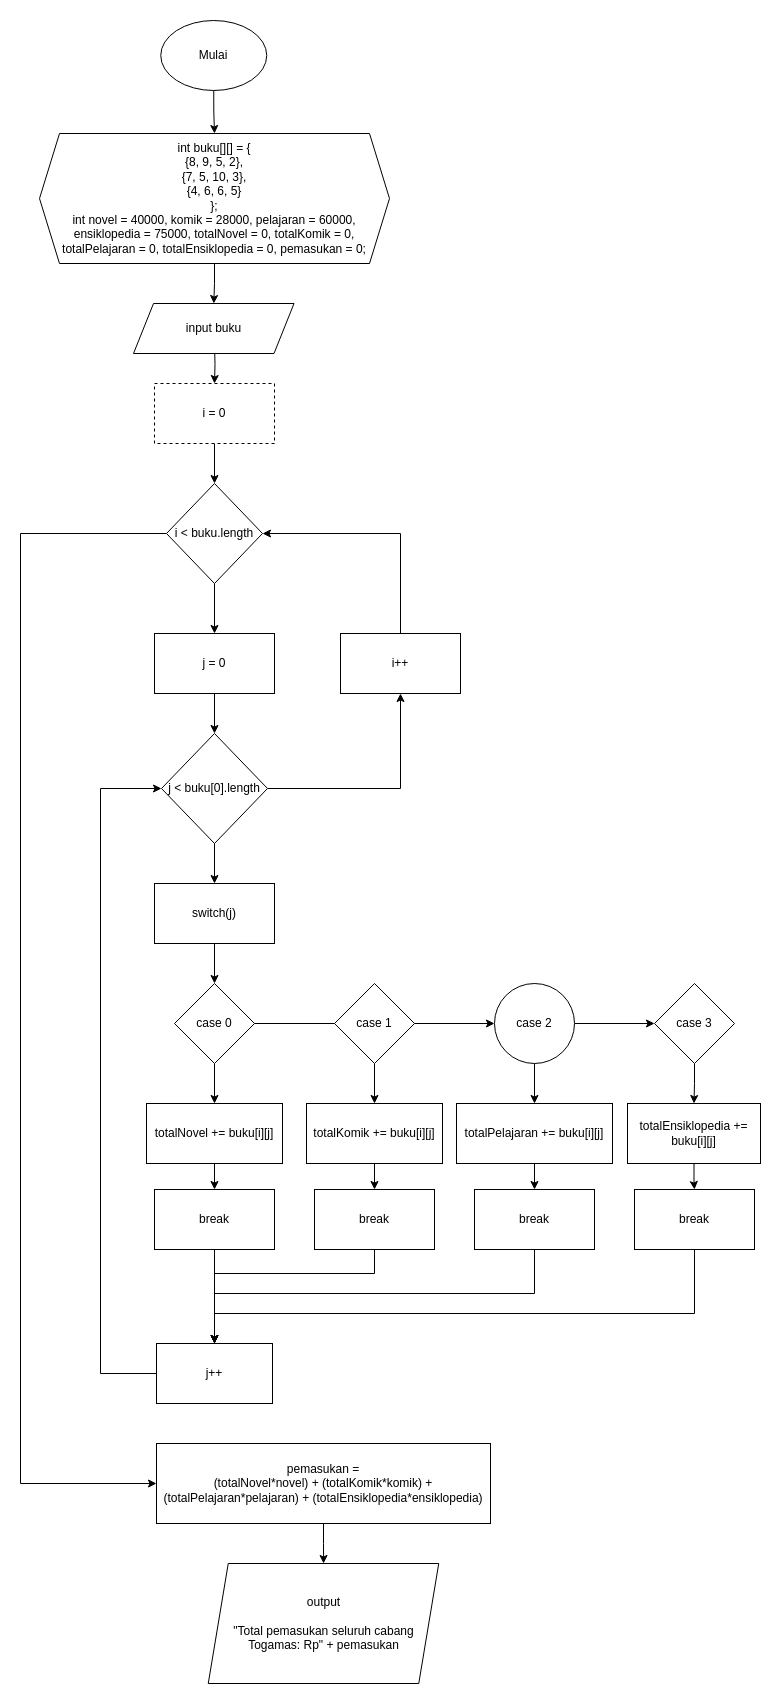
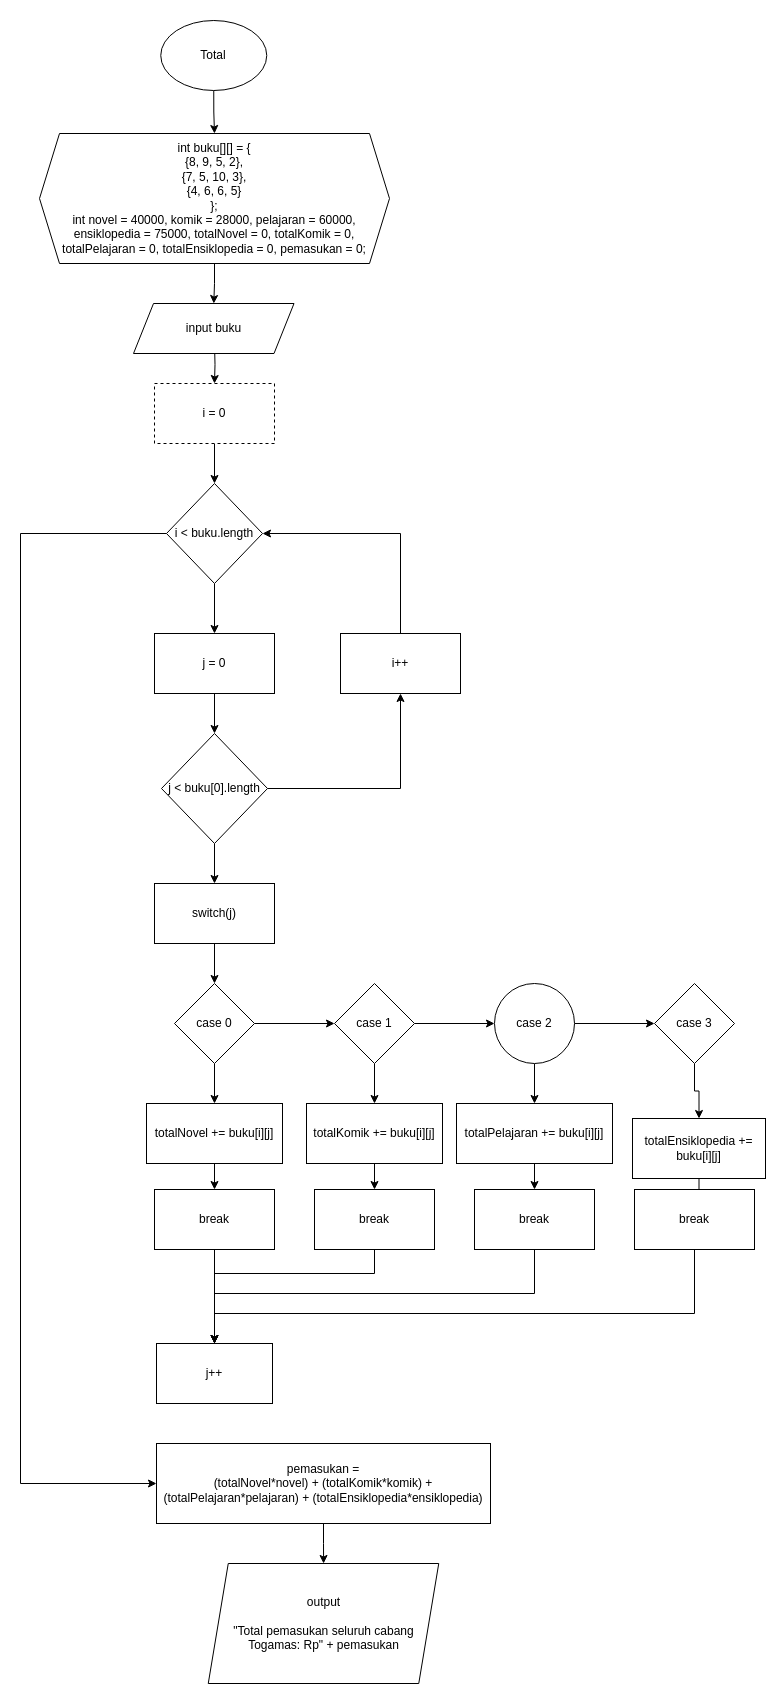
  <mxCell id="0" />
  <mxCell id="1" parent="0" />
  <mxCell id="2" value="" style="edgeStyle=orthogonalEdgeStyle;rounded=0;orthogonalLoop=1;jettySize=auto;html=1;" edge="1" parent="1" source="3" target="52"><mxGeometry relative="1" as="geometry" /></mxCell>
- <mxCell id="3" value="Mulai" style="ellipse;whiteSpace=wrap;html=1;" vertex="1" parent="1"><mxGeometry x="160.25" y="20" width="106" height="70" as="geometry" /></mxCell>
+ <mxCell id="3" value="Total" style="ellipse;whiteSpace=wrap;html=1;" vertex="1" parent="1"><mxGeometry x="160.25" y="20" width="106" height="70" as="geometry" /></mxCell>
  <mxCell id="4" value="" style="edgeStyle=orthogonalEdgeStyle;rounded=0;orthogonalLoop=1;jettySize=auto;html=1;" edge="1" parent="1" target="6"><mxGeometry relative="1" as="geometry"><mxPoint x="214" y="343" as="sourcePoint" /></mxGeometry></mxCell>
  <mxCell id="5" value="" style="edgeStyle=orthogonalEdgeStyle;rounded=0;orthogonalLoop=1;jettySize=auto;html=1;" edge="1" parent="1" source="6" target="9"><mxGeometry relative="1" as="geometry" /></mxCell>
  <mxCell id="6" value="i = 0" style="whiteSpace=wrap;html=1;dashed=1;" vertex="1" parent="1"><mxGeometry x="154" y="383" width="120" height="60" as="geometry" /></mxCell>
  <mxCell id="7" value="" style="edgeStyle=orthogonalEdgeStyle;rounded=0;orthogonalLoop=1;jettySize=auto;html=1;" edge="1" parent="1" source="9" target="11"><mxGeometry relative="1" as="geometry" /></mxCell>
  <mxCell id="8" value="" style="edgeStyle=orthogonalEdgeStyle;rounded=0;orthogonalLoop=1;jettySize=auto;html=1;" edge="1" parent="1" source="9" target="49"><mxGeometry relative="1" as="geometry"><Array as="points"><mxPoint x="20" y="533" /><mxPoint x="20" y="1483" /></Array></mxGeometry></mxCell>
  <mxCell id="9" value="i &amp;lt; buku.length" style="rhombus;whiteSpace=wrap;html=1;" vertex="1" parent="1"><mxGeometry x="166" y="483" width="96" height="100" as="geometry" /></mxCell>
  <mxCell id="10" value="" style="edgeStyle=orthogonalEdgeStyle;rounded=0;orthogonalLoop=1;jettySize=auto;html=1;" edge="1" parent="1" source="11" target="14"><mxGeometry relative="1" as="geometry" /></mxCell>
  <mxCell id="11" value="j = 0" style="whiteSpace=wrap;html=1;" vertex="1" parent="1"><mxGeometry x="154" y="633" width="120" height="60" as="geometry" /></mxCell>
  <mxCell id="12" value="" style="edgeStyle=orthogonalEdgeStyle;rounded=0;orthogonalLoop=1;jettySize=auto;html=1;" edge="1" parent="1" source="14" target="16"><mxGeometry relative="1" as="geometry" /></mxCell>
  <mxCell id="13" value="" style="edgeStyle=orthogonalEdgeStyle;rounded=0;orthogonalLoop=1;jettySize=auto;html=1;" edge="1" parent="1" source="14" target="47"><mxGeometry relative="1" as="geometry" /></mxCell>
  <mxCell id="14" value="j &amp;lt; buku[0].length" style="rhombus;whiteSpace=wrap;html=1;" vertex="1" parent="1"><mxGeometry x="161" y="733" width="106" height="110" as="geometry" /></mxCell>
  <mxCell id="15" value="" style="edgeStyle=orthogonalEdgeStyle;rounded=0;orthogonalLoop=1;jettySize=auto;html=1;" edge="1" parent="1" source="16" target="19"><mxGeometry relative="1" as="geometry" /></mxCell>
  <mxCell id="16" value="switch(j)" style="whiteSpace=wrap;html=1;" vertex="1" parent="1"><mxGeometry x="154" y="883" width="120" height="60" as="geometry" /></mxCell>
- <mxCell id="17" value="" style="edgeStyle=orthogonalEdgeStyle;rounded=0;orthogonalLoop=1;jettySize=auto;html=1;endArrow=none;" edge="1" parent="1" source="19" target="22"><mxGeometry relative="1" as="geometry" /></mxCell>
+ <mxCell id="17" value="" style="edgeStyle=orthogonalEdgeStyle;rounded=0;orthogonalLoop=1;jettySize=auto;html=1;" edge="1" parent="1" source="19" target="22"><mxGeometry relative="1" as="geometry" /></mxCell>
  <mxCell id="18" value="" style="edgeStyle=orthogonalEdgeStyle;rounded=0;orthogonalLoop=1;jettySize=auto;html=1;" edge="1" parent="1" source="19" target="29"><mxGeometry relative="1" as="geometry" /></mxCell>
  <mxCell id="19" value="case 0" style="rhombus;whiteSpace=wrap;html=1;" vertex="1" parent="1"><mxGeometry x="174" y="983" width="80" height="80" as="geometry" /></mxCell>
  <mxCell id="20" value="" style="edgeStyle=orthogonalEdgeStyle;rounded=0;orthogonalLoop=1;jettySize=auto;html=1;" edge="1" parent="1" source="22" target="25"><mxGeometry relative="1" as="geometry" /></mxCell>
  <mxCell id="21" value="" style="edgeStyle=orthogonalEdgeStyle;rounded=0;orthogonalLoop=1;jettySize=auto;html=1;" edge="1" parent="1" source="22" target="31"><mxGeometry relative="1" as="geometry" /></mxCell>
  <mxCell id="22" value="case 1" style="rhombus;whiteSpace=wrap;html=1;" vertex="1" parent="1"><mxGeometry x="334" y="983" width="80" height="80" as="geometry" /></mxCell>
  <mxCell id="23" value="" style="edgeStyle=orthogonalEdgeStyle;rounded=0;orthogonalLoop=1;jettySize=auto;html=1;" edge="1" parent="1" source="25" target="27"><mxGeometry relative="1" as="geometry" /></mxCell>
  <mxCell id="24" value="" style="edgeStyle=orthogonalEdgeStyle;rounded=0;orthogonalLoop=1;jettySize=auto;html=1;" edge="1" parent="1" source="25" target="33"><mxGeometry relative="1" as="geometry" /></mxCell>
  <mxCell id="25" value="case 2" style="ellipse;whiteSpace=wrap;html=1;" vertex="1" parent="1"><mxGeometry x="494" y="983" width="80" height="80" as="geometry" /></mxCell>
  <mxCell id="26" value="" style="edgeStyle=orthogonalEdgeStyle;rounded=0;orthogonalLoop=1;jettySize=auto;html=1;" edge="1" parent="1" source="27" target="35"><mxGeometry relative="1" as="geometry" /></mxCell>
  <mxCell id="27" value="case 3" style="rhombus;whiteSpace=wrap;html=1;" vertex="1" parent="1"><mxGeometry x="654" y="983" width="80" height="80" as="geometry" /></mxCell>
  <mxCell id="28" value="" style="edgeStyle=orthogonalEdgeStyle;rounded=0;orthogonalLoop=1;jettySize=auto;html=1;" edge="1" parent="1" source="29" target="37"><mxGeometry relative="1" as="geometry" /></mxCell>
  <mxCell id="29" value="totalNovel += buku[i][j]" style="whiteSpace=wrap;html=1;" vertex="1" parent="1"><mxGeometry x="146" y="1103" width="136" height="60" as="geometry" /></mxCell>
  <mxCell id="30" value="" style="edgeStyle=orthogonalEdgeStyle;rounded=0;orthogonalLoop=1;jettySize=auto;html=1;" edge="1" parent="1" source="31" target="39"><mxGeometry relative="1" as="geometry" /></mxCell>
  <mxCell id="31" value="totalKomik += buku[i][j]" style="whiteSpace=wrap;html=1;" vertex="1" parent="1"><mxGeometry x="306" y="1103" width="136" height="60" as="geometry" /></mxCell>
  <mxCell id="32" value="" style="edgeStyle=orthogonalEdgeStyle;rounded=0;orthogonalLoop=1;jettySize=auto;html=1;" edge="1" parent="1" source="33" target="41"><mxGeometry relative="1" as="geometry" /></mxCell>
  <mxCell id="33" value="totalPelajaran += buku[i][j]" style="whiteSpace=wrap;html=1;" vertex="1" parent="1"><mxGeometry x="456" y="1103" width="156" height="60" as="geometry" /></mxCell>
  <mxCell id="34" value="" style="edgeStyle=orthogonalEdgeStyle;rounded=0;orthogonalLoop=1;jettySize=auto;html=1;" edge="1" parent="1" source="35" target="43"><mxGeometry relative="1" as="geometry" /></mxCell>
- <mxCell id="35" value="totalEnsiklopedia += buku[i][j]" style="whiteSpace=wrap;html=1;" vertex="1" parent="1"><mxGeometry x="627" y="1103" width="133" height="60" as="geometry" /></mxCell>
+ <mxCell id="35" value="totalEnsiklopedia += buku[i][j]" style="whiteSpace=wrap;html=1;" vertex="1" parent="1"><mxGeometry x="632" y="1118" width="133" height="60" as="geometry" /></mxCell>
  <mxCell id="36" style="edgeStyle=orthogonalEdgeStyle;rounded=0;orthogonalLoop=1;jettySize=auto;html=1;exitX=0.5;exitY=1;exitDx=0;exitDy=0;entryX=0.5;entryY=0;entryDx=0;entryDy=0;" edge="1" parent="1" source="37" target="45"><mxGeometry relative="1" as="geometry" /></mxCell>
  <mxCell id="37" value="break" style="whiteSpace=wrap;html=1;" vertex="1" parent="1"><mxGeometry x="154" y="1189" width="120" height="60" as="geometry" /></mxCell>
  <mxCell id="38" style="edgeStyle=orthogonalEdgeStyle;rounded=0;orthogonalLoop=1;jettySize=auto;html=1;exitX=0.5;exitY=1;exitDx=0;exitDy=0;" edge="1" parent="1" source="39" target="45"><mxGeometry relative="1" as="geometry"><Array as="points"><mxPoint x="374" y="1273" /><mxPoint x="214" y="1273" /></Array></mxGeometry></mxCell>
  <mxCell id="39" value="break" style="whiteSpace=wrap;html=1;" vertex="1" parent="1"><mxGeometry x="314" y="1189" width="120" height="60" as="geometry" /></mxCell>
  <mxCell id="40" style="edgeStyle=orthogonalEdgeStyle;rounded=0;orthogonalLoop=1;jettySize=auto;html=1;exitX=0.5;exitY=1;exitDx=0;exitDy=0;" edge="1" parent="1" source="41" target="45"><mxGeometry relative="1" as="geometry"><Array as="points"><mxPoint x="534" y="1293" /><mxPoint x="214" y="1293" /></Array></mxGeometry></mxCell>
  <mxCell id="41" value="break" style="whiteSpace=wrap;html=1;" vertex="1" parent="1"><mxGeometry x="474" y="1189" width="120" height="60" as="geometry" /></mxCell>
  <mxCell id="42" style="edgeStyle=orthogonalEdgeStyle;rounded=0;orthogonalLoop=1;jettySize=auto;html=1;exitX=0.5;exitY=1;exitDx=0;exitDy=0;" edge="1" parent="1" source="43" target="45"><mxGeometry relative="1" as="geometry"><Array as="points"><mxPoint x="694" y="1313" /><mxPoint x="214" y="1313" /></Array></mxGeometry></mxCell>
  <mxCell id="43" value="break" style="whiteSpace=wrap;html=1;" vertex="1" parent="1"><mxGeometry x="634" y="1189" width="120" height="60" as="geometry" /></mxCell>
- <mxCell id="44" style="edgeStyle=orthogonalEdgeStyle;rounded=0;orthogonalLoop=1;jettySize=auto;html=1;exitX=0;exitY=0.5;exitDx=0;exitDy=0;entryX=0;entryY=0.5;entryDx=0;entryDy=0;" edge="1" parent="1" source="45" target="14"><mxGeometry relative="1" as="geometry"><Array as="points"><mxPoint x="100" y="1373" /><mxPoint x="100" y="788" /></Array></mxGeometry></mxCell>
  <mxCell id="45" value="j++" style="rounded=0;whiteSpace=wrap;html=1;" vertex="1" parent="1"><mxGeometry x="156" y="1343" width="116" height="60" as="geometry" /></mxCell>
  <mxCell id="46" style="edgeStyle=orthogonalEdgeStyle;rounded=0;orthogonalLoop=1;jettySize=auto;html=1;exitX=0.5;exitY=0;exitDx=0;exitDy=0;entryX=1;entryY=0.5;entryDx=0;entryDy=0;" edge="1" parent="1" source="47" target="9"><mxGeometry relative="1" as="geometry" /></mxCell>
  <mxCell id="47" value="i++" style="whiteSpace=wrap;html=1;" vertex="1" parent="1"><mxGeometry x="340" y="633" width="120" height="60" as="geometry" /></mxCell>
  <mxCell id="48" value="" style="edgeStyle=orthogonalEdgeStyle;rounded=0;orthogonalLoop=1;jettySize=auto;html=1;" edge="1" parent="1" source="49" target="50"><mxGeometry relative="1" as="geometry" /></mxCell>
  <mxCell id="49" value="pemasukan = &lt;br&gt;(totalNovel*novel) + (totalKomik*komik) + (totalPelajaran*pelajaran) + (totalEnsiklopedia*ensiklopedia)" style="whiteSpace=wrap;html=1;" vertex="1" parent="1"><mxGeometry x="156" y="1443" width="334" height="80" as="geometry" /></mxCell>
  <mxCell id="50" value="output&lt;br&gt;&lt;br&gt;&quot;Total pemasukan seluruh cabang Togamas: Rp&quot; + pemasukan" style="shape=parallelogram;perimeter=parallelogramPerimeter;whiteSpace=wrap;html=1;fixedSize=1;" vertex="1" parent="1"><mxGeometry x="207.75" y="1563" width="230.5" height="120" as="geometry" /></mxCell>
  <mxCell id="51" value="" style="edgeStyle=orthogonalEdgeStyle;rounded=0;orthogonalLoop=1;jettySize=auto;html=1;" edge="1" parent="1" source="52" target="53"><mxGeometry relative="1" as="geometry" /></mxCell>
  <mxCell id="52" value="int buku[][] = {&lt;br&gt;{8, 9, 5, 2},&lt;br&gt;{7, 5, 10, 3},&lt;br&gt;{4, 6, 6, 5}&lt;br&gt;};&lt;br&gt;int novel = 40000, komik = 28000, pelajaran = 60000, ensiklopedia = 75000, totalNovel = 0, totalKomik = 0, totalPelajaran = 0, totalEnsiklopedia = 0, pemasukan = 0;" style="shape=hexagon;perimeter=hexagonPerimeter2;whiteSpace=wrap;html=1;fixedSize=1;" vertex="1" parent="1"><mxGeometry x="39" y="133" width="350" height="130" as="geometry" /></mxCell>
  <mxCell id="53" value="input buku" style="shape=parallelogram;perimeter=parallelogramPerimeter;whiteSpace=wrap;html=1;fixedSize=1;" vertex="1" parent="1"><mxGeometry x="133" y="303" width="160.5" height="50" as="geometry" /></mxCell>
